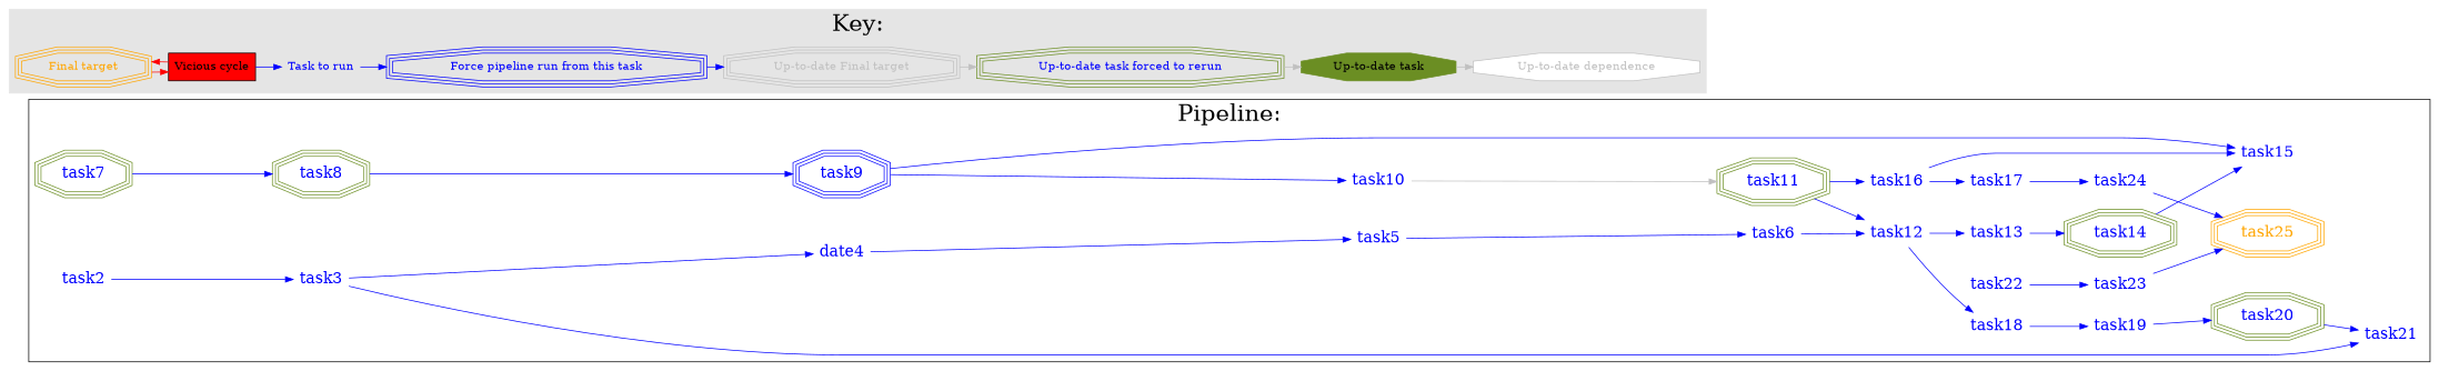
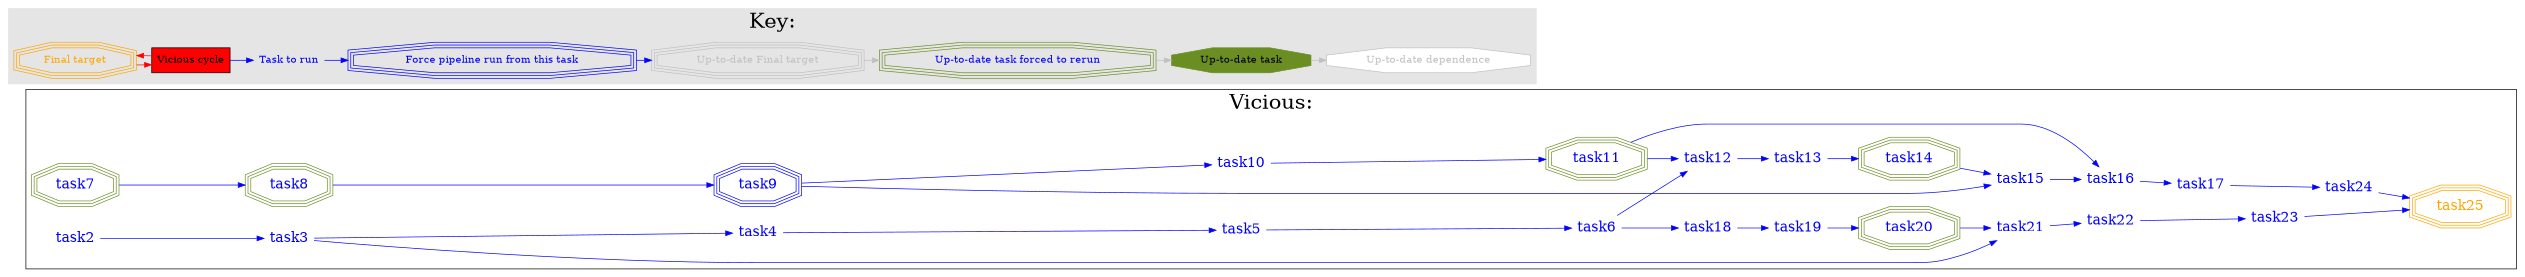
  digraph {
    fontsize=30
    rankdir=LR
    ranksep=0.3
    splines=true
    node [fontcolor=blue fontsize=20 shape=plaintext]
    edge [color=blue minlen=2]
    n1 [color=olivedrab label=task7 shape=tripleoctagon]
    n2 [label=task2]
    n3 [color=olivedrab label=task8 shape=tripleoctagon]
    n4 [color=blue label=task9 shape=tripleoctagon]
    n5 [label=task10]
    n6 [label=task15]
    n7 [color=olivedrab label=task11 shape=tripleoctagon]
    n8 [label=task12]
    n9 [label=task16]
    n10 [label=task3]
-   n11 [label=date4]
+   n11 [label=task4]
    n12 [label=task21]
    n13 [label=task5]
    n14 [label=task6]
    n15 [label=task18]
    n16 [label=task13]
    n17 [label=task19]
    n18 [color=olivedrab label=task20 shape=tripleoctagon]
    n19 [label=task22]
    n20 [label=task23]
    n21 [color=orange fontcolor=orange label=task25 shape=tripleoctagon]
    n22 [color=olivedrab label=task14 shape=tripleoctagon]
    n23 [label=task17]
    n24 [label=task24]
    n25 [color=orange fontcolor=orange fontsize=15 label="Final target" shape=tripleoctagon]
    n26 [fillcolor=red fontsize=15 label="Vicious cycle" shape=box style=filled fontcolor=""]
    n27 [fontsize=15 label="Task to run"]
    n28 [color=blue fontsize=15 label="Force pipeline run from this task" shape=tripleoctagon]
    n29 [color=gray fontcolor=gray fontsize=15 label="Up-to-date Final target" shape=tripleoctagon]
    n30 [color=olivedrab fontsize=15 label="Up-to-date task forced to rerun" shape=tripleoctagon]
    n31 [color=olivedrab fillcolor=olivedrab fontcolor=black fontsize=15 label="Up-to-date task" shape=octagon style=filled]
    n32 [color=gray fillcolor=white fontcolor=gray fontsize=15 label="Up-to-date dependence" shape=octagon style=filled]
    subgraph cluster_1 {
-     label="Pipeline:"
+     label="Vicious:"
      n1
      n2
      n3
      n4
      n5
      n6
      n7
      n8
      n9
      n10
      n11
      n12
      n13
      n14
      n15
      n16
      n17
      n18
      n19
      n20
      n21
      n22
      n23
      n24
    }
    subgraph cluster_2 {
      color=gray90
      label="Key:"
      style=filled
      n25
      n26
      n27
      n28
      n29
      n30
      n31
      n32
    }
    n1 -> n3
    n2 -> n10
    n3 -> n4
    n4 -> n5
    n4 -> n6
-   n5 -> n7 [color=gray]
-   n9 -> n6
+   n5 -> n7
+   n6 -> n9
    n7 -> n8
    n7 -> n9
-   n8 -> n15
+   n14 -> n15
    n8 -> n16
    n9 -> n23
    n10 -> n11
    n10 -> n12
    n11 -> n13
+   n12 -> n19
    n13 -> n14
    n14 -> n8
    n15 -> n17
    n16 -> n22
    n17 -> n18
    n18 -> n12
    n19 -> n20
    n20 -> n21
    n22 -> n6
    n23 -> n24
    n24 -> n21
    n25 -> n26 [color=red minlen=""]
    n26 -> n25 [color=red minlen=""]
    n26 -> n27 [minlen=""]
    n27 -> n28 [minlen=""]
    n28 -> n29 [minlen=""]
    n29 -> n30 [color=gray minlen=""]
    n30 -> n31 [color=gray minlen=""]
    n31 -> n32 [color=gray minlen=""]
  }
